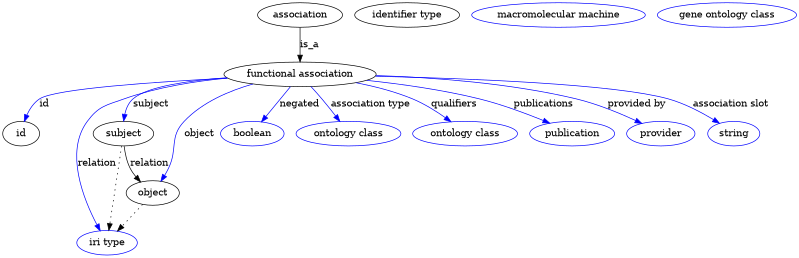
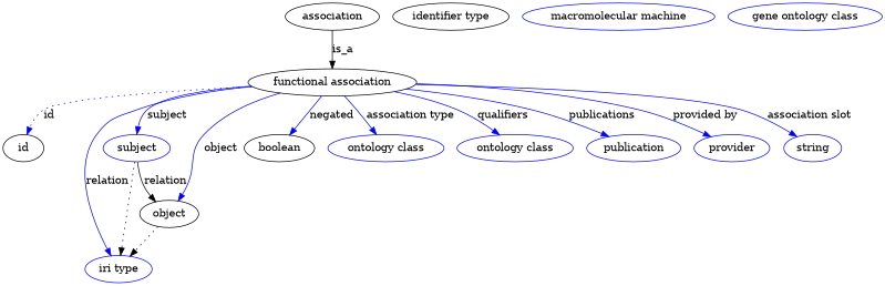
  digraph {
    node [color=blue]
    edge [color=blue style=solid]
    n1 [height=0.5 label="functional association" width=2.4296 color=""]
    id [height=0.5 width=0.75 color=""]
-   subject [height=0.5 width=0.97656 color=""]
+   subject [height=0.5 width=0.97656]
    n4 [height=0.5 label="iri type" width=0.9834]
    object [height=0.5 width=0.88096 color=""]
-   n6 [height=0.5 label=boolean width=1.0584]
+   n6 [color=black height=0.5 label=boolean width=1.0584]
    n7 [height=0.5 label="ontology class" width=1.6931]
    n8 [height=0.5 label="ontology class" width=1.6931]
    n9 [height=0.5 label=publication width=1.3859]
    n10 [height=0.5 label=provider width=1.1129]
    n11 [height=0.5 label=string width=0.8403]
    association [height=0.5 width=1.3723 color=""]
    n13 [color=black height=0.5 label="identifier type" width=1.652]
    n14 [height=0.5 label="macromolecular machine" width=2.7701]
    n15 [height=0.5 label="gene ontology class" width=2.2183]
-   n1 -> id [label=id]
+   n1 -> id [label=id style=dotted]
    n1 -> subject [label=subject]
    n1 -> n4 [label=relation]
    n1 -> object [label=object]
    n1 -> n6 [label=negated]
    n1 -> n7 [label="association type"]
    n1 -> n8 [label=qualifiers]
    n1 -> n9 [label=publications]
    n1 -> n10 [label="provided by"]
    n1 -> n11 [label="association slot"]
    subject -> n4 [style=dotted color=""]
    subject -> object [label=relation color="" style=""]
    object -> n4 [style=dotted color=""]
    association -> n1 [label=is_a color="" style=""]
  }
